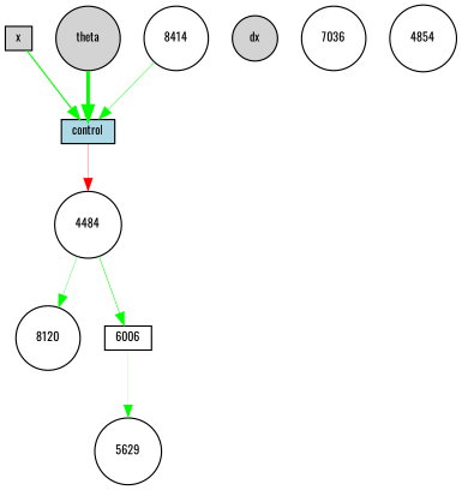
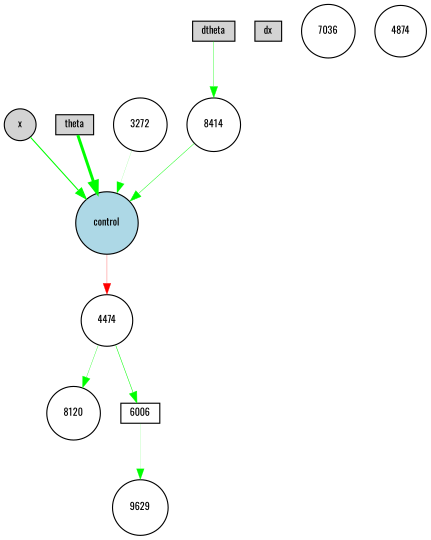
  digraph {
    fontname=Oswald
    node [fillcolor=white fontname=Oswald fontsize=9 shape=circle style=filled]
    edge [color=green fontname=Oswald style=solid]
-   x [fillcolor=lightgray height=0.2 shape=box width=0.2]
-   control [fillcolor=lightblue height=0.2 shape=box width=0.2]
-   4484 [height=0.2 width=0.2]
-   dx [fillcolor=lightgray height=0.2 width=0.2]
-   theta [fillcolor=lightgray height=0.2 width=0.2]
+   x [fillcolor=lightgray height=0.2 width=0.2]
+   control [fillcolor=lightblue height=0.2 width=0.2]
+   4484 [height=0.2 width=0.2 label=4474]
+   dx [fillcolor=lightgray height=0.2 shape=box width=0.2]
+   theta [fillcolor=lightgray height=0.2 shape=box width=0.2]
+   3272 [height=0.2 width=0.2]
+   dtheta [fillcolor=lightgray height=0.2 shape=box width=0.2]
    n8 [height=0.2 label=8414 width=0.2]
    n9 [height=0.2 label=8120 width=0.2]
    6006 [height=0.2 shape=box width=0.2]
-   5629 [height=0.2 width=0.2]
+   5629 [height=0.2 width=0.2 label=9629]
    n12 [height=0.2 label=7036 width=0.2]
-   4854 [height=0.2 width=0.2]
+   4854 [height=0.2 width=0.2 label=4874]
    x -> control [penwidth=0.9541975443392375]
    control -> 4484 [color=red penwidth=0.2295876123458262]
    4484 -> n9 [penwidth=0.28914316011417746]
    4484 -> 6006 [penwidth=0.46477791170616145]
    theta -> control [penwidth=2.6416757901120467]
+   3272 -> control [penwidth=0.10495361167917386]
+   dtheta -> n8 [penwidth=0.32929843792688884]
    n8 -> control [penwidth=0.3965272255798806]
    6006 -> 5629 [penwidth=0.10796593722218492]
  }
